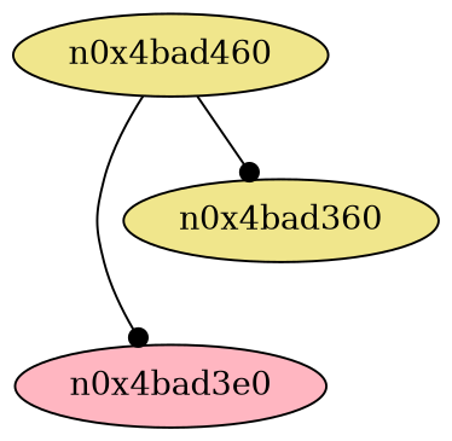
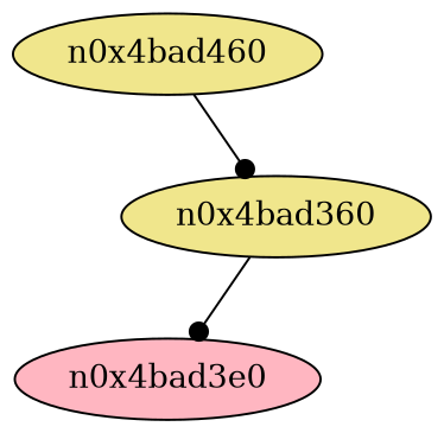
  digraph {
    node [fillcolor=khaki style=filled]
    edge [arrowhead=dot]
    n0x4bad3e0 [fillcolor=lightpink]
    n0x4bad460
    n0x4bad360
-   n0x4bad460 -> n0x4bad3e0
+   n0x4bad360 -> n0x4bad3e0
    n0x4bad460 -> n0x4bad360
  }
